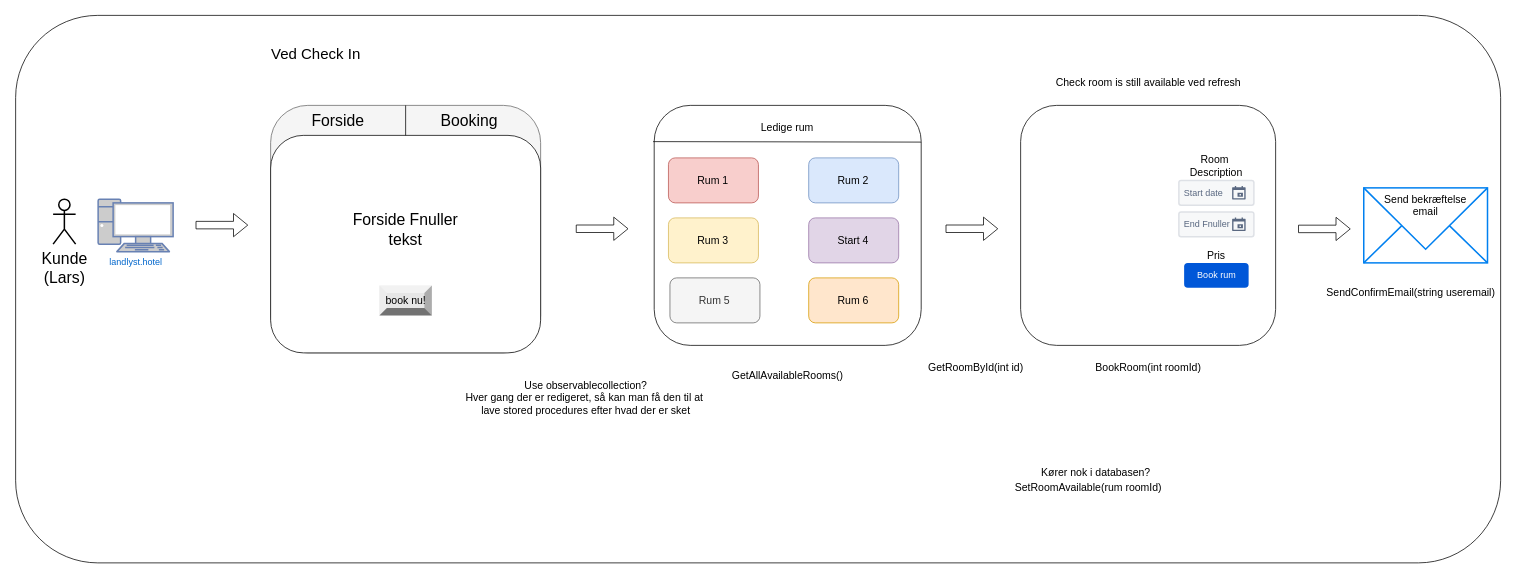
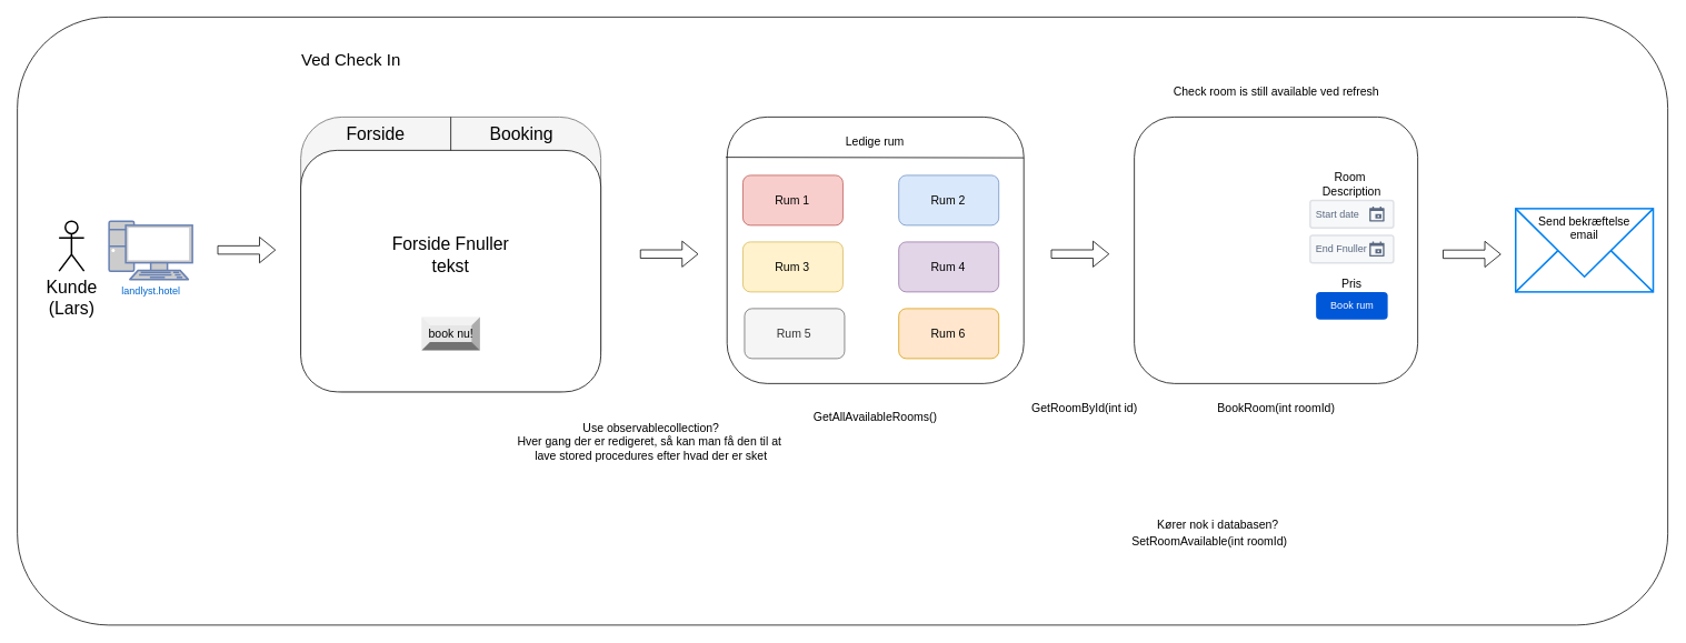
  <mxCell id="0" />
  <mxCell id="1" parent="0" />
  <mxCell id="2" value="" style="rounded=1;whiteSpace=wrap;html=1;" vertex="1" parent="1"><mxGeometry x="20" width="1980" height="730" as="geometry" y="20" /></mxCell>
  <mxCell id="3" value="" style="html=1;verticalLabelPosition=bottom;align=center;labelBackgroundColor=#ffffff;verticalAlign=top;strokeWidth=2;strokeColor=#0080F0;shadow=0;dashed=0;shape=mxgraph.ios7.icons.mail;fontSize=14;" vertex="1" parent="1"><mxGeometry x="1817.5" y="250" width="165" height="100" as="geometry" /></mxCell>
  <mxCell id="4" value="Ved Check In" style="text;html=1;align=center;verticalAlign=middle;resizable=0;points=[];autosize=1;strokeWidth=6;fontSize=20;" vertex="1" parent="1"><mxGeometry x="355" y="55" width="130" height="30" as="geometry" /></mxCell>
  <mxCell id="5" value="Kunde&lt;br&gt;(Lars)" style="shape=umlActor;verticalLabelPosition=bottom;verticalAlign=top;html=1;outlineConnect=0;strokeWidth=2;fontSize=21;" vertex="1" parent="1"><mxGeometry x="70" y="265" width="30" height="60" as="geometry" /></mxCell>
  <mxCell id="6" value="landlyst.hotel" style="fontColor=#0066CC;verticalAlign=top;verticalLabelPosition=bottom;labelPosition=center;align=center;html=1;outlineConnect=0;fillColor=#CCCCCC;strokeColor=#6881B3;gradientColor=none;gradientDirection=north;strokeWidth=2;shape=mxgraph.networks.pc;" vertex="1" parent="1"><mxGeometry x="130" y="265" width="100" height="70" as="geometry" /></mxCell>
  <mxCell id="7" value="" style="shape=flexArrow;endArrow=classic;html=1;fontSize=21;" edge="1" parent="1"><mxGeometry width="50" height="50" relative="1" as="geometry"><mxPoint x="260" y="299.66" as="sourcePoint" /><mxPoint x="330" y="299.66" as="targetPoint" /></mxGeometry></mxCell>
  <mxCell id="8" value="" style="rounded=1;whiteSpace=wrap;html=1;strokeWidth=1;fontSize=21;fillColor=#f5f5f5;strokeColor=#666666;fontColor=#333333;" vertex="1" parent="1"><mxGeometry x="360" y="140" width="360" height="330" as="geometry" /></mxCell>
  <mxCell id="9" value="" style="rounded=1;whiteSpace=wrap;html=1;strokeWidth=1;fontSize=21;" vertex="1" parent="1"><mxGeometry x="360" y="180" width="360" height="290" as="geometry" /></mxCell>
  <mxCell id="10" value="Forside" style="text;html=1;strokeColor=none;fillColor=none;align=center;verticalAlign=middle;whiteSpace=wrap;rounded=0;fontSize=21;" vertex="1" parent="1"><mxGeometry x="430" y="150" width="40" height="20" as="geometry" /></mxCell>
  <mxCell id="11" value="" style="endArrow=none;html=1;fontSize=21;entryX=0.5;entryY=0;entryDx=0;entryDy=0;exitX=0.5;exitY=0;exitDx=0;exitDy=0;" edge="1" parent="1" source="9" target="8"><mxGeometry width="50" height="50" relative="1" as="geometry"><mxPoint x="530" y="210" as="sourcePoint" /><mxPoint x="580" y="160" as="targetPoint" /></mxGeometry></mxCell>
  <mxCell id="12" value="Booking" style="text;html=1;strokeColor=none;fillColor=none;align=center;verticalAlign=middle;whiteSpace=wrap;rounded=0;fontSize=21;" vertex="1" parent="1"><mxGeometry x="560" y="150" width="130" height="20" as="geometry" /></mxCell>
  <mxCell id="13" value="Forside Fnuller tekst" style="text;html=1;strokeColor=none;fillColor=none;align=center;verticalAlign=middle;whiteSpace=wrap;rounded=0;fontSize=21;" vertex="1" parent="1"><mxGeometry x="455" y="295" width="170" height="20" as="geometry" /></mxCell>
  <mxCell id="14" value="book nu!" style="labelPosition=center;verticalLabelPosition=middle;align=center;html=1;shape=mxgraph.basic.shaded_button;dx=10;fillColor=#E6E6E6;strokeColor=none;fontSize=14;" vertex="1" parent="1"><mxGeometry x="505" y="380" width="70" height="40" as="geometry" /></mxCell>
  <mxCell id="15" value="" style="rounded=1;whiteSpace=wrap;html=1;strokeWidth=1;fontSize=14;" vertex="1" parent="1"><mxGeometry x="871.42" y="140" width="356" height="320" as="geometry" /></mxCell>
  <mxCell id="16" value="Ledige rum" style="text;html=1;strokeColor=none;fillColor=none;align=center;verticalAlign=middle;whiteSpace=wrap;rounded=0;fontSize=14;" vertex="1" parent="1"><mxGeometry x="1010.42" y="160" width="78" height="20" as="geometry" /></mxCell>
  <mxCell id="17" value="" style="endArrow=none;html=1;fontSize=14;exitX=-0.004;exitY=0.151;exitDx=0;exitDy=0;exitPerimeter=0;entryX=1;entryY=0.153;entryDx=0;entryDy=0;entryPerimeter=0;" edge="1" parent="1" source="15" target="15"><mxGeometry width="50" height="50" relative="1" as="geometry"><mxPoint x="907.42" y="220" as="sourcePoint" /><mxPoint x="957.42" y="170" as="targetPoint" /></mxGeometry></mxCell>
  <mxCell id="18" value="Rum 1" style="rounded=1;whiteSpace=wrap;html=1;strokeWidth=1;fontSize=14;fillColor=#f8cecc;strokeColor=#b85450;" vertex="1" parent="1"><mxGeometry x="890.42" y="210" width="120" height="60" as="geometry" /></mxCell>
  <mxCell id="19" value="Rum 2" style="rounded=1;whiteSpace=wrap;html=1;strokeWidth=1;fontSize=14;fillColor=#dae8fc;strokeColor=#6c8ebf;" vertex="1" parent="1"><mxGeometry x="1077.42" y="210" width="120" height="60" as="geometry" /></mxCell>
  <mxCell id="20" value="Rum 3" style="rounded=1;whiteSpace=wrap;html=1;strokeWidth=1;fontSize=14;fillColor=#fff2cc;strokeColor=#d6b656;" vertex="1" parent="1"><mxGeometry x="890.42" y="290" width="120" height="60" as="geometry" /></mxCell>
- <mxCell id="21" value="&lt;span&gt;Start 4&lt;/span&gt;" style="rounded=1;whiteSpace=wrap;html=1;strokeWidth=1;fontSize=14;fillColor=#e1d5e7;strokeColor=#9673a6;" vertex="1" parent="1"><mxGeometry x="1077.42" y="290" width="120" height="60" as="geometry" /></mxCell>
+ <mxCell id="21" value="&lt;span&gt;Rum 4&lt;/span&gt;" style="rounded=1;whiteSpace=wrap;html=1;strokeWidth=1;fontSize=14;fillColor=#e1d5e7;strokeColor=#9673a6;" vertex="1" parent="1"><mxGeometry x="1077.42" y="290" width="120" height="60" as="geometry" /></mxCell>
  <mxCell id="22" value="&lt;span&gt;Rum 6&lt;/span&gt;" style="rounded=1;whiteSpace=wrap;html=1;strokeWidth=1;fontSize=14;fillColor=#ffe6cc;strokeColor=#d79b00;" vertex="1" parent="1"><mxGeometry x="1077.42" y="370" width="120" height="60" as="geometry" /></mxCell>
  <mxCell id="23" value="&lt;span&gt;Rum 5&lt;/span&gt;" style="rounded=1;whiteSpace=wrap;html=1;strokeWidth=1;fontSize=14;fillColor=#f5f5f5;strokeColor=#666666;fontColor=#333333;" vertex="1" parent="1"><mxGeometry x="892.42" y="370" width="120" height="60" as="geometry" /></mxCell>
  <mxCell id="24" value="" style="shape=flexArrow;endArrow=classic;html=1;fontSize=21;" edge="1" parent="1"><mxGeometry width="50" height="50" relative="1" as="geometry"><mxPoint x="767" y="304.5" as="sourcePoint" /><mxPoint x="837" y="304.5" as="targetPoint" /></mxGeometry></mxCell>
  <mxCell id="25" value="" style="shape=flexArrow;endArrow=classic;html=1;fontSize=21;" edge="1" parent="1"><mxGeometry width="50" height="50" relative="1" as="geometry"><mxPoint x="1260" y="304.5" as="sourcePoint" /><mxPoint x="1330" y="304.5" as="targetPoint" /></mxGeometry></mxCell>
  <mxCell id="26" value="" style="rounded=1;whiteSpace=wrap;html=1;strokeWidth=1;fontSize=14;" vertex="1" parent="1"><mxGeometry x="1360" y="140" width="340" height="320" as="geometry" /></mxCell>
  <mxCell id="27" value="Book rum" style="rounded=1;fillColor=#0057D8;strokeColor=none;html=1;fontColor=#ffffff;align=center;verticalAlign=middle;fontStyle=0;fontSize=12" vertex="1" parent="1"><mxGeometry x="1578" y="350" width="86" height="33" as="geometry" /></mxCell>
  <mxCell id="28" value="Pris" style="text;html=1;strokeColor=none;fillColor=none;align=center;verticalAlign=middle;whiteSpace=wrap;rounded=0;fontSize=14;" vertex="1" parent="1"><mxGeometry x="1601" y="330" width="40" height="20" as="geometry" /></mxCell>
  <mxCell id="29" value="Room&amp;nbsp;&lt;br&gt;Description" style="text;html=1;strokeColor=none;fillColor=none;align=center;verticalAlign=middle;whiteSpace=wrap;rounded=0;fontSize=14;" vertex="1" parent="1"><mxGeometry x="1601" y="210" width="40" height="20" as="geometry" /></mxCell>
  <mxCell id="30" value="Start date" style="rounded=1;arcSize=9;fillColor=#F7F8F9;align=left;spacingLeft=5;strokeColor=#DEE1E6;html=1;strokeWidth=2;fontColor=#596780;fontSize=12" vertex="1" parent="1"><mxGeometry x="1571" y="240" width="100" height="33" as="geometry" /></mxCell>
  <mxCell id="31" value="" style="shape=mxgraph.gmdl.calendar;fillColor=#5A6881;strokeColor=none" vertex="1" parent="30"><mxGeometry x="1" y="0.5" width="18" height="18" relative="1" as="geometry"><mxPoint x="-29" y="-9" as="offset" /></mxGeometry></mxCell>
  <mxCell id="32" value="End Fnuller" style="rounded=1;arcSize=9;fillColor=#F7F8F9;align=left;spacingLeft=5;strokeColor=#DEE1E6;html=1;strokeWidth=2;fontColor=#596780;fontSize=12" vertex="1" parent="1"><mxGeometry x="1571" y="282" width="100" height="33" as="geometry" /></mxCell>
  <mxCell id="33" value="" style="shape=mxgraph.gmdl.calendar;fillColor=#5A6881;strokeColor=none" vertex="1" parent="32"><mxGeometry x="1" y="0.5" width="18" height="18" relative="1" as="geometry"><mxPoint x="-29" y="-9" as="offset" /></mxGeometry></mxCell>
  <mxCell id="34" value="" style="shape=flexArrow;endArrow=classic;html=1;fontSize=21;" edge="1" parent="1"><mxGeometry width="50" height="50" relative="1" as="geometry"><mxPoint x="1730" y="304.71" as="sourcePoint" /><mxPoint x="1800" y="304.71" as="targetPoint" /></mxGeometry></mxCell>
  <mxCell id="35" value="Send bekræftelse email" style="text;html=1;strokeColor=none;fillColor=none;align=center;verticalAlign=middle;whiteSpace=wrap;rounded=0;fontSize=14;" vertex="1" parent="1"><mxGeometry x="1840" y="253" width="120" height="40" as="geometry" /></mxCell>
  <mxCell id="36" value="GetRoomById(int id)" style="text;html=1;align=center;verticalAlign=middle;resizable=0;points=[];autosize=1;fontSize=14;" vertex="1" parent="1"><mxGeometry x="1230" y="480" width="140" height="20" as="geometry" /></mxCell>
- <mxCell id="37" value="SendConfirmEmail(string useremail)" style="text;html=1;align=center;verticalAlign=middle;resizable=0;points=[];autosize=1;fontSize=14;" vertex="1" parent="1"><mxGeometry x="1760" y="380" width="240" height="20" as="geometry" /></mxCell>
  <mxCell id="38" value="GetAllAvailableRooms()" style="text;html=1;align=center;verticalAlign=middle;resizable=0;points=[];autosize=1;fontSize=14;" vertex="1" parent="1"><mxGeometry x="969.42" y="490" width="160" height="20" as="geometry" /></mxCell>
  <mxCell id="39" value="BookRoom(int roomId)" style="text;html=1;align=center;verticalAlign=middle;resizable=0;points=[];autosize=1;fontSize=14;" vertex="1" parent="1"><mxGeometry x="1450" y="480" width="160" height="20" as="geometry" /></mxCell>
  <mxCell id="40" value="Use observablecollection?&lt;br&gt;Hver gang der er redigeret, så kan man få den til at&amp;nbsp;&lt;br&gt;lave stored procedures efter hvad der er sket" style="text;html=1;align=center;verticalAlign=middle;resizable=0;points=[];autosize=1;fontSize=14;" vertex="1" parent="1"><mxGeometry x="610" y="500" width="340" height="60" as="geometry" /></mxCell>
- <mxCell id="41" value="SetRoomAvailable(rum roomId)" style="text;html=1;align=center;verticalAlign=middle;resizable=0;points=[];autosize=1;fontSize=14;" vertex="1" parent="1"><mxGeometry x="1350" y="640" width="200" height="20" as="geometry" /></mxCell>
+ <mxCell id="41" value="SetRoomAvailable(int roomId)" style="text;html=1;align=center;verticalAlign=middle;resizable=0;points=[];autosize=1;fontSize=14;" vertex="1" parent="1"><mxGeometry x="1350" y="640" width="200" height="20" as="geometry" /></mxCell>
  <mxCell id="42" value="Kører nok i databasen?" style="text;html=1;align=center;verticalAlign=middle;resizable=0;points=[];autosize=1;fontSize=14;" vertex="1" parent="1"><mxGeometry x="1380" y="620" width="160" height="20" as="geometry" /></mxCell>
  <mxCell id="43" value="Check room is still available ved refresh" style="text;html=1;align=center;verticalAlign=middle;resizable=0;points=[];autosize=1;fontSize=14;" vertex="1" parent="1"><mxGeometry x="1400" y="100" width="260" height="20" as="geometry" /></mxCell>
